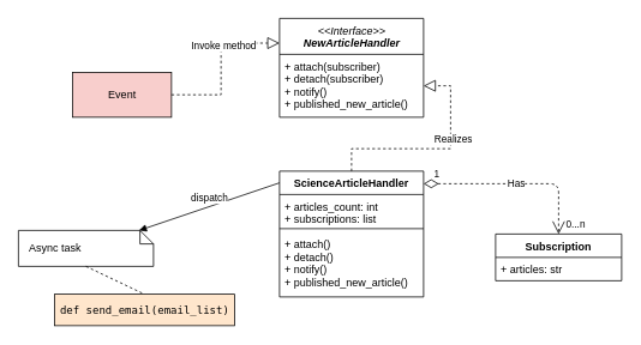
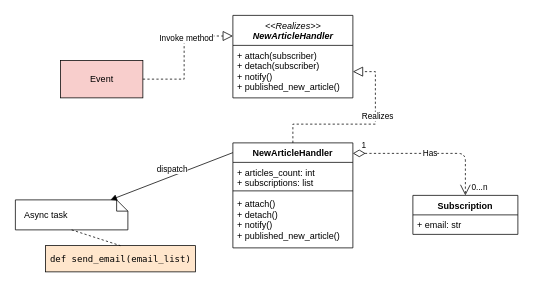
  <mxCell id="0" />
  <mxCell id="1" parent="0" />
- <mxCell id="2" value="&amp;lt;&amp;lt;Interface&amp;gt;&amp;gt;&lt;br&gt;&lt;b&gt;NewArticleHandler&lt;/b&gt;" style="swimlane;fontStyle=2;align=center;verticalAlign=top;childLayout=stackLayout;horizontal=1;startSize=40;horizontalStack=0;resizeParent=1;resizeParentMax=0;resizeLast=0;collapsible=1;marginBottom=0;html=1;" parent="1" vertex="1"><mxGeometry x="310" y="20" width="160" height="110" as="geometry" /></mxCell>
+ <mxCell id="2" value="&amp;lt;&amp;lt;Realizes&amp;gt;&amp;gt;&lt;br&gt;&lt;b&gt;NewArticleHandler&lt;/b&gt;" style="swimlane;fontStyle=2;align=center;verticalAlign=top;childLayout=stackLayout;horizontal=1;startSize=40;horizontalStack=0;resizeParent=1;resizeParentMax=0;resizeLast=0;collapsible=1;marginBottom=0;html=1;" parent="1" vertex="1"><mxGeometry x="310" y="20" width="160" height="110" as="geometry" /></mxCell>
  <mxCell id="3" value="+ attach(subscriber)&#10;+ detach(subscriber)&#10;+ notify()&#10;+ published_new_article()" style="text;strokeColor=none;fillColor=none;align=left;verticalAlign=top;spacingLeft=4;spacingRight=4;overflow=hidden;rotatable=0;points=[[0,0.5],[1,0.5]];portConstraint=eastwest;" parent="2" vertex="1"><mxGeometry y="40" width="160" height="70" as="geometry" /></mxCell>
  <mxCell id="4" style="edgeStyle=orthogonalEdgeStyle;rounded=0;orthogonalLoop=1;jettySize=auto;html=1;exitX=0.5;exitY=0;exitDx=0;exitDy=0;entryX=1;entryY=0.5;entryDx=0;entryDy=0;endSize=11;startSize=11;endArrow=block;endFill=0;dashed=1;" parent="1" source="6" target="3" edge="1"><mxGeometry relative="1" as="geometry" /></mxCell>
  <mxCell id="5" value="Realizes" style="edgeLabel;html=1;align=center;verticalAlign=middle;resizable=0;points=[];" parent="4" vertex="1" connectable="0"><mxGeometry x="0.241" y="-2" relative="1" as="geometry"><mxPoint as="offset" /></mxGeometry></mxCell>
- <mxCell id="6" value="ScienceArticleHandler" style="swimlane;fontStyle=1;align=center;verticalAlign=top;childLayout=stackLayout;horizontal=1;startSize=26;horizontalStack=0;resizeParent=1;resizeParentMax=0;resizeLast=0;collapsible=1;marginBottom=0;" parent="1" vertex="1"><mxGeometry x="310" y="190" width="160" height="140" as="geometry" /></mxCell>
+ <mxCell id="6" value="NewArticleHandler" style="swimlane;fontStyle=1;align=center;verticalAlign=top;childLayout=stackLayout;horizontal=1;startSize=26;horizontalStack=0;resizeParent=1;resizeParentMax=0;resizeLast=0;collapsible=1;marginBottom=0;" parent="1" vertex="1"><mxGeometry x="310" y="190" width="160" height="140" as="geometry" /></mxCell>
  <mxCell id="7" value="+ articles_count: int&#10;+ subscriptions: list" style="text;strokeColor=none;fillColor=none;align=left;verticalAlign=top;spacingLeft=4;spacingRight=4;overflow=hidden;rotatable=0;points=[[0,0.5],[1,0.5]];portConstraint=eastwest;" parent="6" vertex="1"><mxGeometry y="26" width="160" height="34" as="geometry" /></mxCell>
  <mxCell id="8" value="" style="line;strokeWidth=1;fillColor=none;align=left;verticalAlign=middle;spacingTop=-1;spacingLeft=3;spacingRight=3;rotatable=0;labelPosition=right;points=[];portConstraint=eastwest;" parent="6" vertex="1"><mxGeometry y="60" width="160" height="8" as="geometry" /></mxCell>
  <mxCell id="9" value="+ attach()&#10;+ detach()&#10;+ notify()&#10;+ published_new_article()" style="text;strokeColor=none;fillColor=none;align=left;verticalAlign=top;spacingLeft=4;spacingRight=4;overflow=hidden;rotatable=0;points=[[0,0.5],[1,0.5]];portConstraint=eastwest;" parent="6" vertex="1"><mxGeometry y="68" width="160" height="72" as="geometry" /></mxCell>
  <mxCell id="10" value="&lt;span style=&quot;background-color: rgb(40 , 44 , 52)&quot;&gt;&lt;font face=&quot;dejavu sans mono, monospace&quot;&gt;&lt;div&gt;def send_email(email_list)&lt;/div&gt;&lt;/font&gt;&lt;/span&gt;" style="html=1;fillColor=#ffe6cc;" parent="1" vertex="1"><mxGeometry x="60" y="327" width="200" height="35" as="geometry" /></mxCell>
- <mxCell id="11" value="Async task" style="shape=note;size=15;align=left;spacingLeft=10;html=1;whiteSpace=wrap;" parent="1" vertex="1"><mxGeometry x="20" y="256" width="150" height="40" as="geometry" /></mxCell>
+ <mxCell id="11" value="Async task" style="shape=note;size=15;align=left;spacingLeft=10;html=1;whiteSpace=wrap;" parent="1" vertex="1"><mxGeometry x="20" y="266" width="150" height="40" as="geometry" /></mxCell>
  <mxCell id="12" value="" style="edgeStyle=none;endArrow=none;exitX=0.5;exitY=1;dashed=1;html=1;exitDx=0;exitDy=0;exitPerimeter=0;entryX=0.5;entryY=0;entryDx=0;entryDy=0;" parent="1" source="11" target="10" edge="1"><mxGeometry x="1" relative="1" as="geometry"><mxPoint x="240" y="100" as="targetPoint" /></mxGeometry></mxCell>
  <mxCell id="13" value="Subscription" style="swimlane;fontStyle=1;childLayout=stackLayout;horizontal=1;startSize=26;fillColor=none;horizontalStack=0;resizeParent=1;resizeParentMax=0;resizeLast=0;collapsible=1;marginBottom=0;" parent="1" vertex="1"><mxGeometry x="550" y="260" width="140" height="52" as="geometry" /></mxCell>
- <mxCell id="14" value="+ articles: str" style="text;strokeColor=none;fillColor=none;align=left;verticalAlign=top;spacingLeft=4;spacingRight=4;overflow=hidden;rotatable=0;points=[[0,0.5],[1,0.5]];portConstraint=eastwest;" parent="13" vertex="1"><mxGeometry y="26" width="140" height="26" as="geometry" /></mxCell>
+ <mxCell id="14" value="+ email: str" style="text;strokeColor=none;fillColor=none;align=left;verticalAlign=top;spacingLeft=4;spacingRight=4;overflow=hidden;rotatable=0;points=[[0,0.5],[1,0.5]];portConstraint=eastwest;" parent="13" vertex="1"><mxGeometry y="26" width="140" height="26" as="geometry" /></mxCell>
  <mxCell id="15" value="Has" style="endArrow=open;html=1;endSize=12;startArrow=diamondThin;startSize=14;startFill=0;edgeStyle=orthogonalEdgeStyle;dashed=1;entryX=0.5;entryY=0;entryDx=0;entryDy=0;" parent="1" source="6" target="13" edge="1"><mxGeometry relative="1" as="geometry"><mxPoint x="490" y="240" as="sourcePoint" /><mxPoint x="780" y="260" as="targetPoint" /><Array as="points"><mxPoint x="620" y="204" /></Array></mxGeometry></mxCell>
  <mxCell id="16" value="1" style="edgeLabel;resizable=0;html=1;align=left;verticalAlign=top;" parent="15" connectable="0" vertex="1"><mxGeometry x="-1" relative="1" as="geometry"><mxPoint x="10" y="-23.97" as="offset" /></mxGeometry></mxCell>
  <mxCell id="17" value="0...n" style="edgeLabel;resizable=0;html=1;align=right;verticalAlign=top;" parent="15" connectable="0" vertex="1"><mxGeometry x="1" relative="1" as="geometry"><mxPoint x="30" y="-24" as="offset" /></mxGeometry></mxCell>
  <mxCell id="18" value="Event" style="html=1;fillColor=#f8cecc;" parent="1" vertex="1"><mxGeometry x="80" y="80" width="110" height="50" as="geometry" /></mxCell>
  <mxCell id="19" style="edgeStyle=orthogonalEdgeStyle;rounded=0;orthogonalLoop=1;jettySize=auto;html=1;exitX=1;exitY=0.5;exitDx=0;exitDy=0;endSize=11;startSize=11;endArrow=block;endFill=0;dashed=1;entryX=0;entryY=0.25;entryDx=0;entryDy=0;" parent="1" source="18" target="2" edge="1"><mxGeometry relative="1" as="geometry"><mxPoint x="239.2" y="110.049" as="sourcePoint" /><mxPoint x="210" y="198" as="targetPoint" /></mxGeometry></mxCell>
  <mxCell id="20" value="Invoke method" style="edgeLabel;html=1;align=center;verticalAlign=middle;resizable=0;points=[];" parent="19" vertex="1" connectable="0"><mxGeometry x="0.241" y="-2" relative="1" as="geometry"><mxPoint as="offset" /></mxGeometry></mxCell>
  <mxCell id="21" value="dispatch" style="html=1;verticalAlign=bottom;endArrow=block;exitX=0;exitY=0.093;exitDx=0;exitDy=0;exitPerimeter=0;" edge="1" parent="1" source="6" target="11"><mxGeometry width="80" relative="1" as="geometry"><mxPoint x="307" y="412" as="sourcePoint" /><mxPoint x="387" y="412" as="targetPoint" /></mxGeometry></mxCell>
